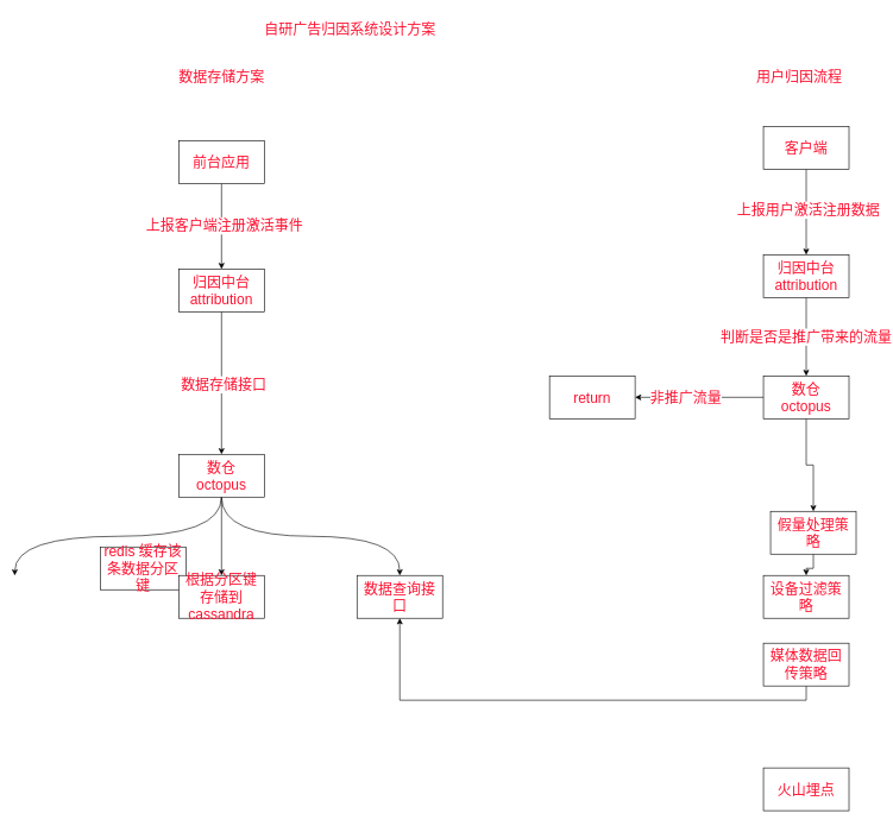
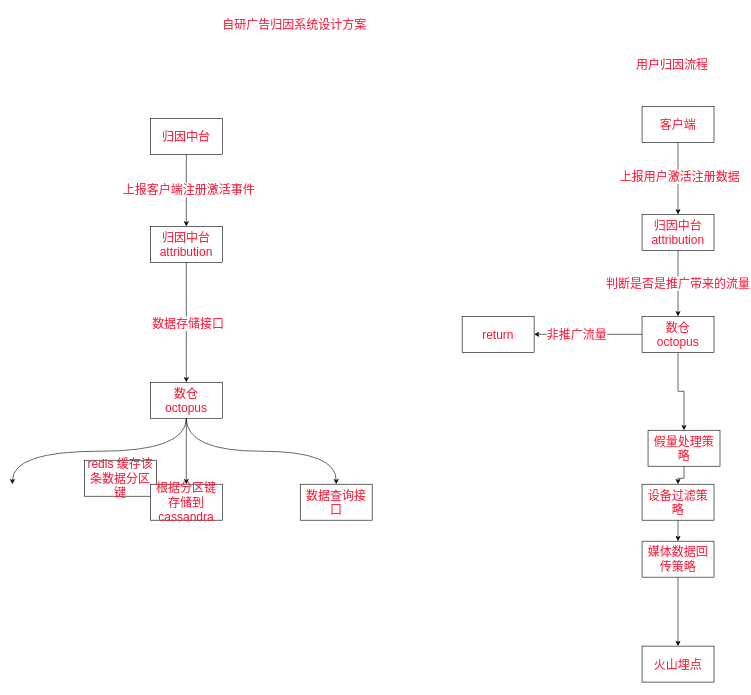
  <mxCell id="0" />
  <mxCell id="1" parent="0" />
  <mxCell id="2" style="edgeStyle=orthogonalEdgeStyle;rounded=0;orthogonalLoop=1;jettySize=auto;html=1;exitX=0.5;exitY=1;exitDx=0;exitDy=0;entryX=0.5;entryY=0;entryDx=0;entryDy=0;fontFamily=Helvetica;fontSize=20;fontColor=#FF1231;" edge="1" parent="1" source="4" target="7"><mxGeometry relative="1" as="geometry" /></mxCell>
  <mxCell id="3" value="上报客户端注册激活事件" style="edgeLabel;html=1;align=center;verticalAlign=middle;resizable=0;points=[];fontSize=20;fontFamily=Helvetica;fontColor=#FF1231;" vertex="1" connectable="0" parent="2"><mxGeometry x="-0.033" y="3" relative="1" as="geometry"><mxPoint as="offset" /></mxGeometry></mxCell>
- <mxCell id="4" value="前台应用" style="rounded=0;whiteSpace=wrap;html=1;fontColor=#FF1231;fontSize=20;" vertex="1" parent="1"><mxGeometry x="250" y="197" width="120" height="60" as="geometry" /></mxCell>
+ <mxCell id="4" value="归因中台" style="rounded=0;whiteSpace=wrap;html=1;fontColor=#FF1231;fontSize=20;" vertex="1" parent="1"><mxGeometry x="250" y="197" width="120" height="60" as="geometry" /></mxCell>
  <mxCell id="5" style="edgeStyle=orthogonalEdgeStyle;rounded=0;orthogonalLoop=1;jettySize=auto;html=1;exitX=0.5;exitY=1;exitDx=0;exitDy=0;fontFamily=Helvetica;fontSize=20;fontColor=#FF1231;" edge="1" parent="1" source="7" target="11"><mxGeometry relative="1" as="geometry" /></mxCell>
  <mxCell id="6" value="数据存储接口" style="edgeLabel;html=1;align=center;verticalAlign=middle;resizable=0;points=[];fontSize=20;fontFamily=Helvetica;fontColor=#FF1231;" vertex="1" connectable="0" parent="5"><mxGeometry x="0.01" y="2" relative="1" as="geometry"><mxPoint as="offset" /></mxGeometry></mxCell>
  <mxCell id="7" value="归因中台&lt;br&gt;attribution" style="rounded=0;whiteSpace=wrap;html=1;strokeColor=default;fontFamily=Helvetica;fontSize=20;fontColor=#FF1231;fillColor=default;" vertex="1" parent="1"><mxGeometry x="250" y="377" width="120" height="60" as="geometry" /></mxCell>
  <mxCell id="8" style="edgeStyle=orthogonalEdgeStyle;rounded=0;orthogonalLoop=1;jettySize=auto;html=1;exitX=0.5;exitY=1;exitDx=0;exitDy=0;entryX=0.5;entryY=0;entryDx=0;entryDy=0;fontFamily=Helvetica;fontSize=20;fontColor=#FF1231;curved=1;" edge="1" parent="1" source="11" target="14"><mxGeometry relative="1" as="geometry" /></mxCell>
  <mxCell id="9" style="edgeStyle=orthogonalEdgeStyle;rounded=0;orthogonalLoop=1;jettySize=auto;html=1;exitX=0.5;exitY=1;exitDx=0;exitDy=0;entryX=0.5;entryY=0;entryDx=0;entryDy=0;fontFamily=Helvetica;fontSize=20;fontColor=#FF1231;" edge="1" parent="1" source="11" target="13"><mxGeometry relative="1" as="geometry" /></mxCell>
  <mxCell id="10" style="edgeStyle=orthogonalEdgeStyle;rounded=0;orthogonalLoop=1;jettySize=auto;html=1;exitX=0.5;exitY=1;exitDx=0;exitDy=0;entryX=0.5;entryY=0;entryDx=0;entryDy=0;fontFamily=Helvetica;fontSize=20;fontColor=#FF1231;curved=1;" edge="1" parent="1" source="11"><mxGeometry relative="1" as="geometry"><mxPoint x="20" y="807" as="targetPoint" /></mxGeometry></mxCell>
  <mxCell id="11" value="数仓&lt;br&gt;octopus" style="rounded=0;whiteSpace=wrap;html=1;strokeColor=default;fontFamily=Helvetica;fontSize=20;fontColor=#FF1231;fillColor=default;" vertex="1" parent="1"><mxGeometry x="250" y="637" width="120" height="60" as="geometry" /></mxCell>
  <mxCell id="12" value="redis 缓存该条数据分区键" style="rounded=0;whiteSpace=wrap;html=1;strokeColor=default;fontFamily=Helvetica;fontSize=20;fontColor=#FF1231;fillColor=default;" vertex="1" parent="1"><mxGeometry x="140" y="767" width="120" height="60" as="geometry" /></mxCell>
  <mxCell id="13" value="根据分区键存储到cassandra" style="rounded=0;whiteSpace=wrap;html=1;strokeColor=default;fontFamily=Helvetica;fontSize=20;fontColor=#FF1231;fillColor=default;" vertex="1" parent="1"><mxGeometry x="250" y="807" width="120" height="60" as="geometry" /></mxCell>
  <mxCell id="14" value="数据查询接口" style="rounded=0;whiteSpace=wrap;html=1;strokeColor=default;fontFamily=Helvetica;fontSize=20;fontColor=#FF1231;fillColor=default;" vertex="1" parent="1"><mxGeometry x="500" y="807" width="120" height="60" as="geometry" /></mxCell>
  <mxCell id="15" value="自研广告归因系统设计方案" style="text;html=1;align=center;verticalAlign=middle;resizable=0;points=[];autosize=1;strokeColor=none;fillColor=none;fontSize=20;fontFamily=Helvetica;fontColor=#FF1231;" vertex="1" parent="1"><mxGeometry x="360" y="20" width="260" height="40" as="geometry" /></mxCell>
- <mxCell id="16" value="数据存储方案" style="text;html=1;align=center;verticalAlign=middle;resizable=0;points=[];autosize=1;strokeColor=none;fillColor=none;fontSize=20;fontFamily=Helvetica;fontColor=#FF1231;" vertex="1" parent="1"><mxGeometry x="240" y="87" width="140" height="40" as="geometry" /></mxCell>
  <mxCell id="17" value="用户归因流程" style="text;html=1;align=center;verticalAlign=middle;resizable=0;points=[];autosize=1;strokeColor=none;fillColor=none;fontSize=20;fontFamily=Helvetica;fontColor=#FF1231;" vertex="1" parent="1"><mxGeometry x="1050" y="87" width="140" height="40" as="geometry" /></mxCell>
  <mxCell id="18" style="edgeStyle=orthogonalEdgeStyle;rounded=0;orthogonalLoop=1;jettySize=auto;html=1;exitX=0.5;exitY=1;exitDx=0;exitDy=0;fontFamily=Helvetica;fontSize=20;fontColor=#FF1231;" edge="1" parent="1" source="20" target="22"><mxGeometry relative="1" as="geometry" /></mxCell>
  <mxCell id="19" value="上报用户激活注册数据" style="edgeLabel;html=1;align=center;verticalAlign=middle;resizable=0;points=[];fontSize=20;fontFamily=Helvetica;fontColor=#FF1231;" vertex="1" connectable="0" parent="18"><mxGeometry x="-0.067" y="2" relative="1" as="geometry"><mxPoint as="offset" /></mxGeometry></mxCell>
  <mxCell id="20" value="客户端" style="rounded=0;whiteSpace=wrap;html=1;strokeColor=default;fontFamily=Helvetica;fontSize=20;fontColor=#FF1231;fillColor=default;" vertex="1" parent="1"><mxGeometry x="1070" y="177" width="120" height="60" as="geometry" /></mxCell>
  <mxCell id="21" value="判断是否是推广带来的流量" style="edgeStyle=orthogonalEdgeStyle;rounded=0;orthogonalLoop=1;jettySize=auto;html=1;exitX=0.5;exitY=1;exitDx=0;exitDy=0;entryX=0.5;entryY=0;entryDx=0;entryDy=0;fontFamily=Helvetica;fontSize=20;fontColor=#FF1231;" edge="1" parent="1" source="22" target="26"><mxGeometry relative="1" as="geometry" /></mxCell>
  <mxCell id="22" value="归因中台&lt;br&gt;attribution" style="rounded=0;whiteSpace=wrap;html=1;strokeColor=default;fontFamily=Helvetica;fontSize=20;fontColor=#FF1231;fillColor=default;" vertex="1" parent="1"><mxGeometry x="1070" y="357" width="120" height="60" as="geometry" /></mxCell>
  <mxCell id="23" style="edgeStyle=orthogonalEdgeStyle;rounded=0;orthogonalLoop=1;jettySize=auto;html=1;exitX=0;exitY=0.5;exitDx=0;exitDy=0;fontFamily=Helvetica;fontSize=20;fontColor=#FF1231;entryX=1;entryY=0.5;entryDx=0;entryDy=0;" edge="1" parent="1" source="26" target="27"><mxGeometry relative="1" as="geometry"><mxPoint x="950" y="707" as="targetPoint" /></mxGeometry></mxCell>
  <mxCell id="24" value="非推广流量" style="edgeLabel;html=1;align=center;verticalAlign=middle;resizable=0;points=[];fontSize=20;fontFamily=Helvetica;fontColor=#FF1231;" vertex="1" connectable="0" parent="23"><mxGeometry x="0.221" relative="1" as="geometry"><mxPoint as="offset" /></mxGeometry></mxCell>
  <mxCell id="25" style="edgeStyle=orthogonalEdgeStyle;rounded=0;orthogonalLoop=1;jettySize=auto;html=1;exitX=0.5;exitY=1;exitDx=0;exitDy=0;entryX=0.5;entryY=0;entryDx=0;entryDy=0;fontFamily=Helvetica;fontSize=20;fontColor=#FF1231;" edge="1" parent="1" source="26" target="29"><mxGeometry relative="1" as="geometry" /></mxCell>
  <mxCell id="26" value="数仓&lt;br&gt;octopus" style="rounded=0;whiteSpace=wrap;html=1;strokeColor=default;fontFamily=Helvetica;fontSize=20;fontColor=#FF1231;fillColor=default;" vertex="1" parent="1"><mxGeometry x="1070" y="527" width="120" height="60" as="geometry" /></mxCell>
  <mxCell id="27" value="return" style="rounded=0;whiteSpace=wrap;html=1;strokeColor=default;fontFamily=Helvetica;fontSize=20;fontColor=#FF1231;fillColor=default;" vertex="1" parent="1"><mxGeometry x="770" y="527" width="120" height="60" as="geometry" /></mxCell>
  <mxCell id="28" style="edgeStyle=orthogonalEdgeStyle;rounded=0;orthogonalLoop=1;jettySize=auto;html=1;exitX=0.5;exitY=1;exitDx=0;exitDy=0;fontFamily=Helvetica;fontSize=20;fontColor=#FF1231;" edge="1" parent="1" source="29" target="31"><mxGeometry relative="1" as="geometry" /></mxCell>
  <mxCell id="29" value="假量处理策略" style="rounded=0;whiteSpace=wrap;html=1;strokeColor=default;fontFamily=Helvetica;fontSize=20;fontColor=#FF1231;fillColor=default;" vertex="1" parent="1"><mxGeometry x="1080" y="717" width="120" height="60" as="geometry" /></mxCell>
+ <mxCell id="30" style="edgeStyle=orthogonalEdgeStyle;rounded=0;orthogonalLoop=1;jettySize=auto;html=1;exitX=0.5;exitY=1;exitDx=0;exitDy=0;entryX=0.5;entryY=0;entryDx=0;entryDy=0;fontFamily=Helvetica;fontSize=20;fontColor=#FF1231;" edge="1" parent="1" source="31" target="33"><mxGeometry relative="1" as="geometry" /></mxCell>
  <mxCell id="31" value="设备过滤策略" style="rounded=0;whiteSpace=wrap;html=1;strokeColor=default;fontFamily=Helvetica;fontSize=20;fontColor=#FF1231;fillColor=default;" vertex="1" parent="1"><mxGeometry x="1070" y="807" width="120" height="60" as="geometry" /></mxCell>
- <mxCell id="32" style="edgeStyle=orthogonalEdgeStyle;rounded=0;orthogonalLoop=1;jettySize=auto;html=1;exitX=0.5;exitY=1;exitDx=0;exitDy=0;fontFamily=Helvetica;fontSize=20;fontColor=#FF1231;" edge="1" parent="1" source="33" target="14"><mxGeometry relative="1" as="geometry" /></mxCell>
+ <mxCell id="32" style="edgeStyle=orthogonalEdgeStyle;rounded=0;orthogonalLoop=1;jettySize=auto;html=1;exitX=0.5;exitY=1;exitDx=0;exitDy=0;entryX=0.5;entryY=0;entryDx=0;entryDy=0;fontFamily=Helvetica;fontSize=20;fontColor=#FF1231;" edge="1" parent="1" source="33" target="34"><mxGeometry relative="1" as="geometry" /></mxCell>
  <mxCell id="33" value="媒体数据回传策略" style="rounded=0;whiteSpace=wrap;html=1;strokeColor=default;fontFamily=Helvetica;fontSize=20;fontColor=#FF1231;fillColor=default;" vertex="1" parent="1"><mxGeometry x="1070" y="902" width="120" height="60" as="geometry" /></mxCell>
  <mxCell id="34" value="火山埋点" style="rounded=0;whiteSpace=wrap;html=1;strokeColor=default;fontFamily=Helvetica;fontSize=20;fontColor=#FF1231;fillColor=default;" vertex="1" parent="1"><mxGeometry x="1070" y="1077" width="120" height="60" as="geometry" /></mxCell>
